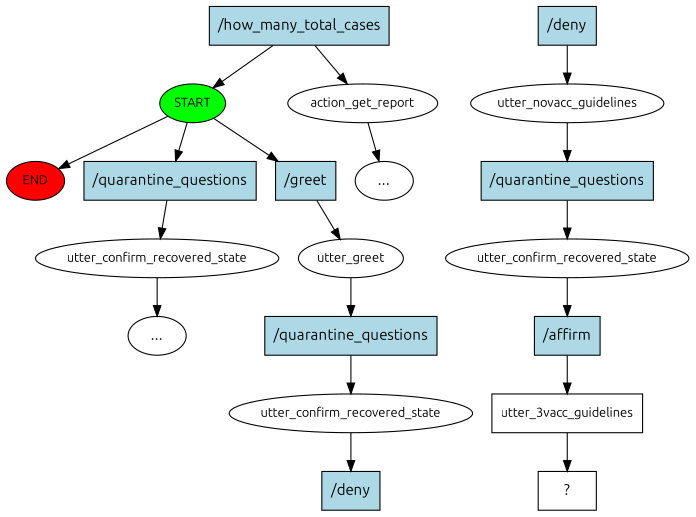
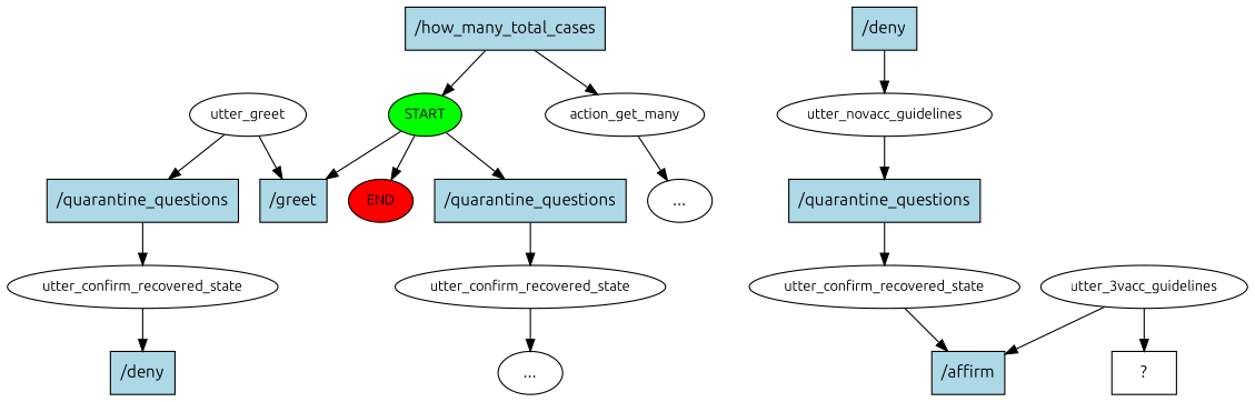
  digraph {
    fontname=Ubuntu
    node [fontname=Ubuntu]
    edge [fontname=Ubuntu]
    n1 [fillcolor=green fontsize=12 label=START style=filled]
    n2 [fillcolor=red fontsize=12 label=END style=filled]
    n3 [fillcolor=lightblue label="/quarantine_questions" shape=rect style=filled]
    n4 [fillcolor=lightblue label="/greet" shape=rect style=filled]
    n5 [fillcolor=lightblue label="/how_many_total_cases" shape=rect style=filled]
-   n6 [fontsize=12 label=action_get_report]
+   n6 [fontsize=12 label=action_get_many]
    n7 [fontsize=12 label=utter_confirm_recovered_state]
    n8 [fontsize=12 label=utter_greet]
    n9 [label="..."]
    n10 [label="..."]
    n11 [fillcolor=lightblue label="/quarantine_questions" shape=rect style=filled]
    n12 [fontsize=12 label=utter_confirm_recovered_state]
    n13 [fillcolor=lightblue label="/deny" shape=rect style=filled]
    n14 [fillcolor=lightblue label="/deny" shape=rect style=filled]
    n15 [fontsize=12 label=utter_novacc_guidelines]
    n16 [fillcolor=lightblue label="/quarantine_questions" shape=rect style=filled]
    n17 [fontsize=12 label=utter_confirm_recovered_state]
    n18 [fillcolor=lightblue label="/affirm" shape=rect style=filled]
-   n19 [fontsize=12 label=utter_3vacc_guidelines shape=box]
+   n19 [fontsize=12 label=utter_3vacc_guidelines]
    n20 [label="  ?  " shape=rect]
    n1 -> n2
    n1 -> n3
    n1 -> n4
    n3 -> n7
-   n4 -> n8
+   n8 -> n4
    n5 -> n1
    n5 -> n6
    n6 -> n9
    n7 -> n10
    n8 -> n11
    n11 -> n12
    n12 -> n13
    n14 -> n15
    n15 -> n16
    n16 -> n17
    n17 -> n18
-   n18 -> n19
+   n19 -> n18
    n19 -> n20
  }
